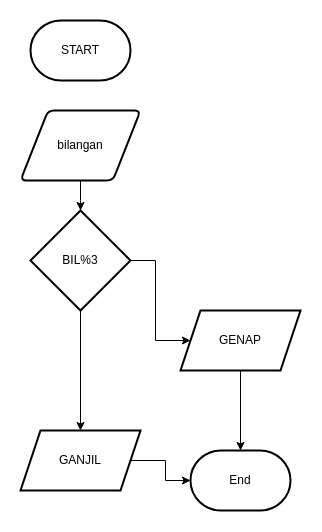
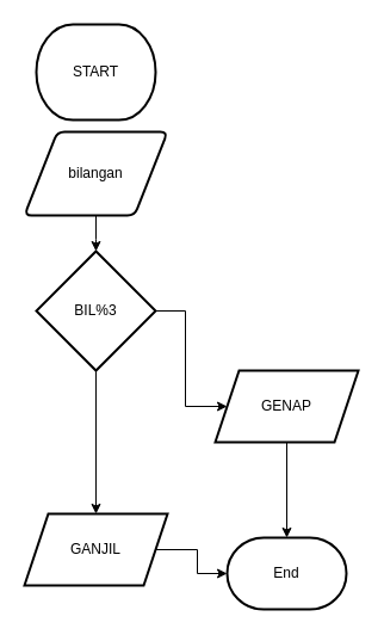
  <mxCell id="0" />
  <mxCell id="1" parent="0" />
- <mxCell id="2" value="START" style="strokeWidth=2;html=1;shape=mxgraph.flowchart.terminator;whiteSpace=wrap;" vertex="1" parent="1"><mxGeometry x="30" y="20" width="100" height="60" as="geometry" /></mxCell>
+ <mxCell id="2" value="START" style="strokeWidth=2;html=1;shape=mxgraph.flowchart.terminator;whiteSpace=wrap;" vertex="1" parent="1"><mxGeometry x="30" y="20" width="100" height="80" as="geometry" /></mxCell>
  <mxCell id="3" style="edgeStyle=orthogonalEdgeStyle;rounded=0;orthogonalLoop=1;jettySize=auto;html=1;" edge="1" parent="1" source="4"><mxGeometry relative="1" as="geometry"><mxPoint x="80" y="210" as="targetPoint" /></mxGeometry></mxCell>
  <mxCell id="4" value="bilangan" style="shape=parallelogram;html=1;strokeWidth=2;perimeter=parallelogramPerimeter;whiteSpace=wrap;rounded=1;arcSize=12;size=0.23;" vertex="1" parent="1"><mxGeometry x="20" y="110" width="120" height="70" as="geometry" /></mxCell>
  <mxCell id="5" value="" style="edgeStyle=orthogonalEdgeStyle;rounded=0;orthogonalLoop=1;jettySize=auto;html=1;" edge="1" parent="1" source="7" target="9"><mxGeometry relative="1" as="geometry" /></mxCell>
  <mxCell id="6" value="" style="edgeStyle=orthogonalEdgeStyle;rounded=0;orthogonalLoop=1;jettySize=auto;html=1;" edge="1" parent="1" source="7" target="11"><mxGeometry relative="1" as="geometry" /></mxCell>
  <mxCell id="7" value="BIL%3" style="strokeWidth=2;html=1;shape=mxgraph.flowchart.decision;whiteSpace=wrap;" vertex="1" parent="1"><mxGeometry x="30" y="210" width="100" height="100" as="geometry" /></mxCell>
  <mxCell id="8" value="" style="edgeStyle=orthogonalEdgeStyle;rounded=0;orthogonalLoop=1;jettySize=auto;html=1;" edge="1" parent="1" source="9" target="12"><mxGeometry relative="1" as="geometry" /></mxCell>
  <mxCell id="9" value="GENAP" style="shape=parallelogram;perimeter=parallelogramPerimeter;whiteSpace=wrap;html=1;fixedSize=1;strokeWidth=2;" vertex="1" parent="1"><mxGeometry x="180" y="310" width="120" height="60" as="geometry" /></mxCell>
  <mxCell id="10" value="" style="edgeStyle=orthogonalEdgeStyle;rounded=0;orthogonalLoop=1;jettySize=auto;html=1;" edge="1" parent="1" source="11" target="12"><mxGeometry relative="1" as="geometry" /></mxCell>
  <mxCell id="11" value="GANJIL" style="shape=parallelogram;perimeter=parallelogramPerimeter;whiteSpace=wrap;html=1;fixedSize=1;strokeWidth=2;" vertex="1" parent="1"><mxGeometry x="20" y="430" width="120" height="60" as="geometry" /></mxCell>
  <mxCell id="12" value="End" style="strokeWidth=2;html=1;shape=mxgraph.flowchart.terminator;whiteSpace=wrap;" vertex="1" parent="1"><mxGeometry x="190" y="450" width="100" height="60" as="geometry" /></mxCell>
